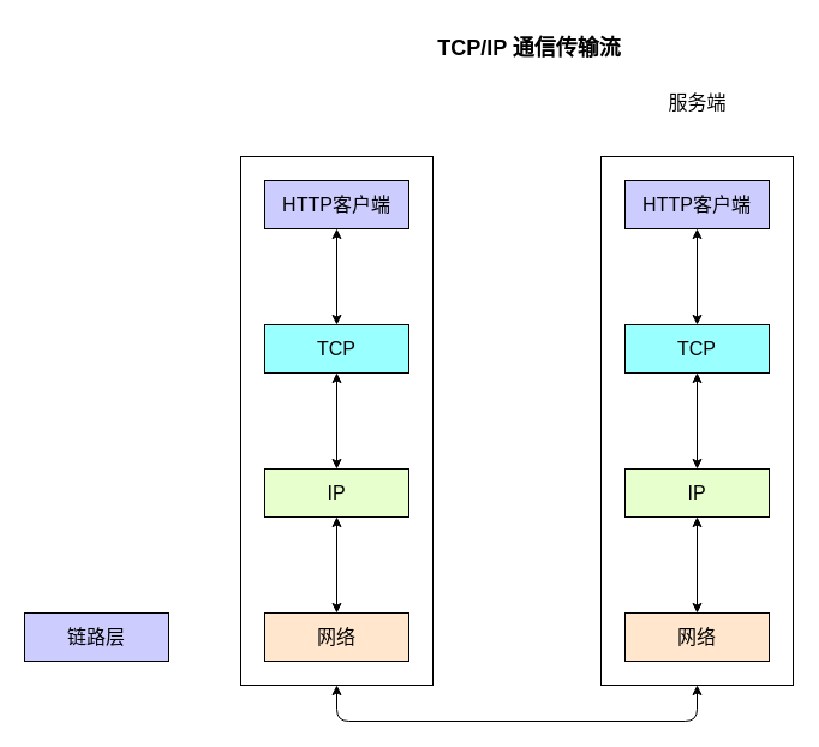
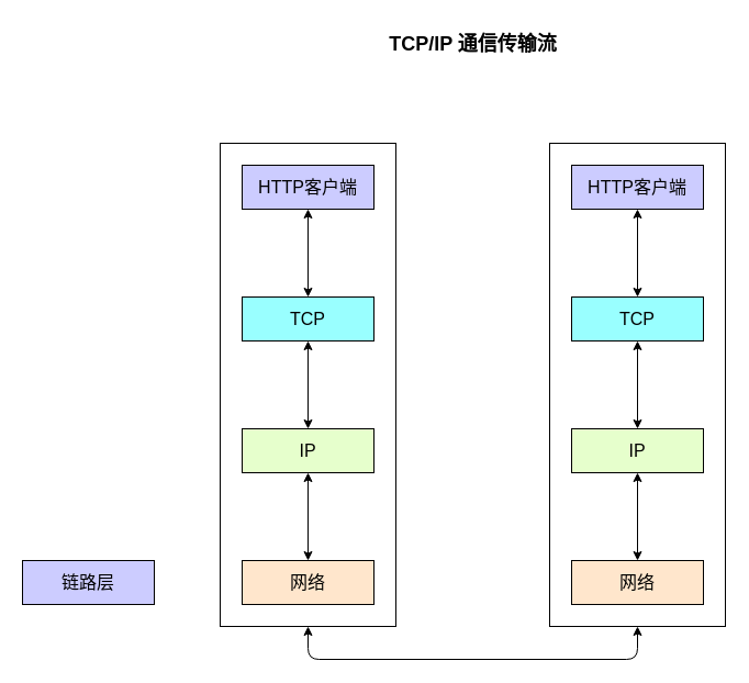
  <mxCell id="0" />
  <mxCell id="1" parent="0" />
  <mxCell id="2" style="edgeStyle=elbowEdgeStyle;html=1;exitX=0.5;exitY=1;exitDx=0;exitDy=0;entryX=0.5;entryY=1;entryDx=0;entryDy=0;elbow=vertical;startArrow=classic;startFill=1;" edge="1" parent="1" source="3" target="14"><mxGeometry relative="1" as="geometry"><Array as="points"><mxPoint x="430" y="600" /></Array></mxGeometry></mxCell>
  <mxCell id="3" value="" style="rounded=0;whiteSpace=wrap;html=1;" vertex="1" parent="1"><mxGeometry x="200" y="130" width="160" height="440" as="geometry" /></mxCell>
  <mxCell id="4" value="链路层" style="rounded=0;whiteSpace=wrap;html=1;fontSize=16;fillColor=#ccccff;" parent="1" vertex="1"><mxGeometry x="20" y="510" width="120" height="40" as="geometry" /></mxCell>
- <mxCell id="5" value="&lt;font&gt;TCP/IP 通信传输流&lt;/font&gt;" style="text;html=1;align=center;verticalAlign=middle;resizable=0;points=[];autosize=1;strokeColor=none;fillColor=none;fontSize=18;fontStyle=1" parent="1" vertex="1"><mxGeometry x="350" y="20" width="180" height="40" as="geometry" /></mxCell>
- <mxCell id="6" value="&lt;span style=&quot;font-size: 16px;&quot;&gt;服务端&lt;/span&gt;" style="text;html=1;align=center;verticalAlign=middle;resizable=0;points=[];autosize=1;strokeColor=none;fillColor=none;" parent="1" vertex="1"><mxGeometry x="545" y="70" width="70" height="30" as="geometry" /></mxCell>
+ <mxCell id="5" value="&lt;font&gt;TCP/IP 通信传输流&lt;/font&gt;" style="text;html=1;align=center;verticalAlign=middle;resizable=0;points=[];autosize=1;strokeColor=none;fillColor=none;fontSize=18;fontStyle=1" parent="1" vertex="1"><mxGeometry x="340" y="20" width="180" height="40" as="geometry" /></mxCell>
  <mxCell id="7" style="edgeStyle=none;html=1;exitX=0.5;exitY=1;exitDx=0;exitDy=0;entryX=0.5;entryY=0;entryDx=0;entryDy=0;startArrow=classic;startFill=1;" edge="1" parent="1" source="8" target="10"><mxGeometry relative="1" as="geometry" /></mxCell>
  <mxCell id="8" value="HTTP客户端" style="rounded=0;whiteSpace=wrap;html=1;fontSize=16;fillColor=#CCCCFF;" vertex="1" parent="1"><mxGeometry x="220" y="150" width="120" height="40" as="geometry" /></mxCell>
  <mxCell id="9" style="edgeStyle=none;html=1;exitX=0.5;exitY=1;exitDx=0;exitDy=0;entryX=0.5;entryY=0;entryDx=0;entryDy=0;startArrow=classic;startFill=1;" edge="1" parent="1" source="10" target="12"><mxGeometry relative="1" as="geometry" /></mxCell>
  <mxCell id="10" value="TCP" style="rounded=0;whiteSpace=wrap;html=1;fontSize=16;fillColor=#99FFFF;" vertex="1" parent="1"><mxGeometry x="220" y="270" width="120" height="40" as="geometry" /></mxCell>
  <mxCell id="11" style="edgeStyle=none;html=1;exitX=0.5;exitY=1;exitDx=0;exitDy=0;startArrow=classic;startFill=1;" edge="1" parent="1" source="12" target="13"><mxGeometry relative="1" as="geometry" /></mxCell>
  <mxCell id="12" value="IP" style="rounded=0;whiteSpace=wrap;html=1;fontSize=16;fillColor=#E6FFCC;" vertex="1" parent="1"><mxGeometry x="220" y="390" width="120" height="40" as="geometry" /></mxCell>
  <mxCell id="13" value="网络" style="rounded=0;whiteSpace=wrap;html=1;fontSize=16;fillColor=#FFE6CC;" vertex="1" parent="1"><mxGeometry x="220" y="510" width="120" height="40" as="geometry" /></mxCell>
  <mxCell id="14" value="" style="rounded=0;whiteSpace=wrap;html=1;" vertex="1" parent="1"><mxGeometry x="500" y="130" width="160" height="440" as="geometry" /></mxCell>
  <mxCell id="15" style="edgeStyle=none;html=1;exitX=0.5;exitY=1;exitDx=0;exitDy=0;entryX=0.5;entryY=0;entryDx=0;entryDy=0;startArrow=classic;startFill=1;" edge="1" source="16" target="18" parent="1"><mxGeometry relative="1" as="geometry" /></mxCell>
  <mxCell id="16" value="HTTP客户端" style="rounded=0;whiteSpace=wrap;html=1;fontSize=16;fillColor=#CCCCFF;" vertex="1" parent="1"><mxGeometry x="520" y="150" width="120" height="40" as="geometry" /></mxCell>
  <mxCell id="17" style="edgeStyle=none;html=1;exitX=0.5;exitY=1;exitDx=0;exitDy=0;entryX=0.5;entryY=0;entryDx=0;entryDy=0;startArrow=classic;startFill=1;" edge="1" source="18" target="20" parent="1"><mxGeometry relative="1" as="geometry" /></mxCell>
  <mxCell id="18" value="TCP" style="rounded=0;whiteSpace=wrap;html=1;fontSize=16;fillColor=#99FFFF;" vertex="1" parent="1"><mxGeometry x="520" y="270" width="120" height="40" as="geometry" /></mxCell>
  <mxCell id="19" style="edgeStyle=none;html=1;exitX=0.5;exitY=1;exitDx=0;exitDy=0;startArrow=classic;startFill=1;" edge="1" source="20" target="21" parent="1"><mxGeometry relative="1" as="geometry" /></mxCell>
  <mxCell id="20" value="IP" style="rounded=0;whiteSpace=wrap;html=1;fontSize=16;fillColor=#E6FFCC;" vertex="1" parent="1"><mxGeometry x="520" y="390" width="120" height="40" as="geometry" /></mxCell>
  <mxCell id="21" value="网络" style="rounded=0;whiteSpace=wrap;html=1;fontSize=16;fillColor=#FFE6CC;" vertex="1" parent="1"><mxGeometry x="520" y="510" width="120" height="40" as="geometry" /></mxCell>
